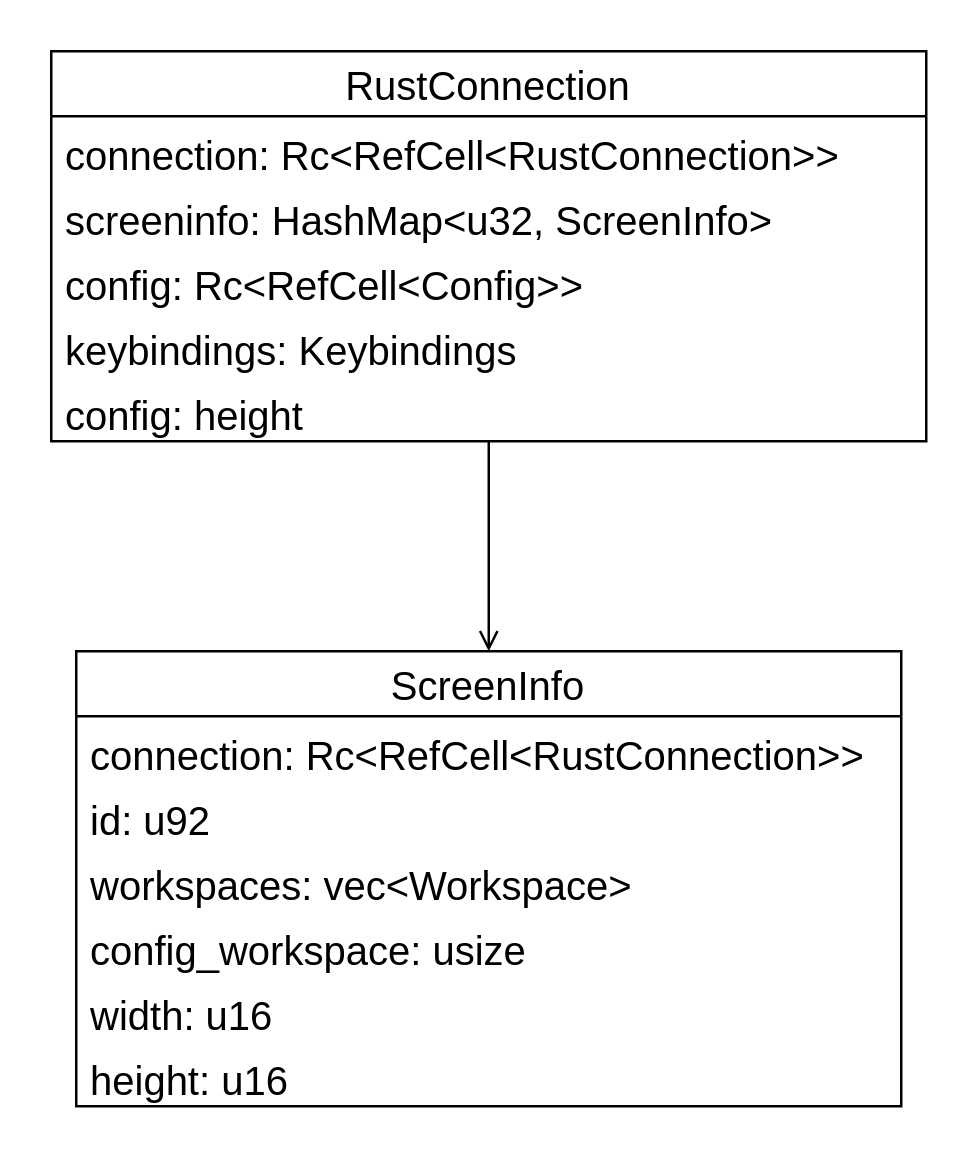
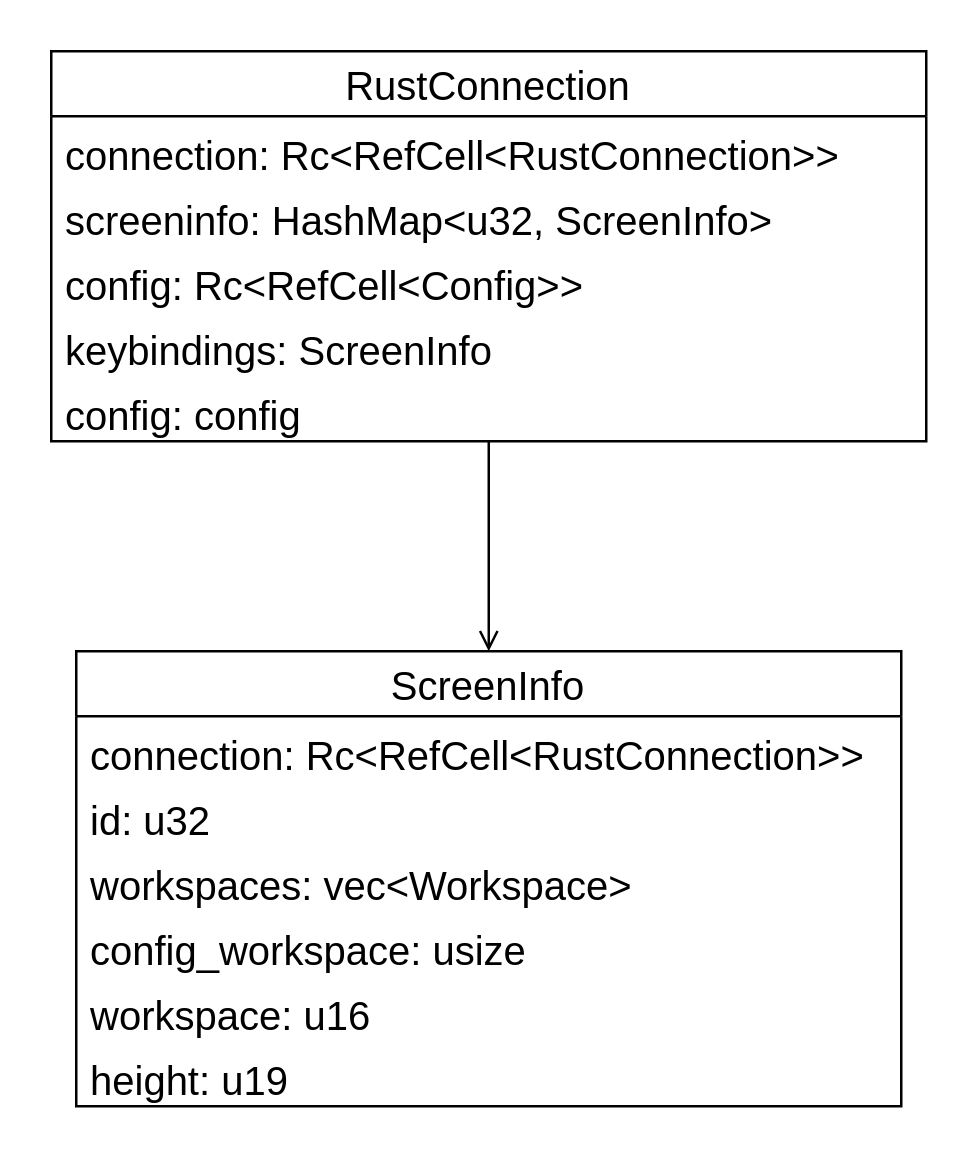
  <mxCell id="0" />
  <mxCell id="1" parent="0" />
  <mxCell id="2" value="RustConnection" style="swimlane;fontStyle=0;childLayout=stackLayout;horizontal=1;startSize=26;fillColor=none;horizontalStack=0;resizeParent=1;resizeParentMax=0;resizeLast=0;collapsible=1;marginBottom=0;fontSize=16;" parent="1" vertex="1"><mxGeometry x="20" y="20" width="350" height="156" as="geometry" /></mxCell>
  <mxCell id="3" value="connection: Rc&lt;RefCell&lt;RustConnection&gt;&gt;" style="text;strokeColor=none;fillColor=none;align=left;verticalAlign=top;spacingLeft=4;spacingRight=4;overflow=hidden;rotatable=0;points=[[0,0.5],[1,0.5]];portConstraint=eastwest;fontSize=16;" parent="2" vertex="1"><mxGeometry y="26" width="350" height="26" as="geometry" /></mxCell>
  <mxCell id="4" value="screeninfo: HashMap&lt;u32, ScreenInfo&gt;" style="text;strokeColor=none;fillColor=none;align=left;verticalAlign=top;spacingLeft=4;spacingRight=4;overflow=hidden;rotatable=0;points=[[0,0.5],[1,0.5]];portConstraint=eastwest;fontSize=16;" parent="2" vertex="1"><mxGeometry y="52" width="350" height="26" as="geometry" /></mxCell>
  <mxCell id="5" value="config: Rc&lt;RefCell&lt;Config&gt;&gt;" style="text;strokeColor=none;fillColor=none;align=left;verticalAlign=top;spacingLeft=4;spacingRight=4;overflow=hidden;rotatable=0;points=[[0,0.5],[1,0.5]];portConstraint=eastwest;fontSize=16;" parent="2" vertex="1"><mxGeometry y="78" width="350" height="26" as="geometry" /></mxCell>
- <mxCell id="6" value="keybindings: Keybindings" style="text;strokeColor=none;fillColor=none;align=left;verticalAlign=top;spacingLeft=4;spacingRight=4;overflow=hidden;rotatable=0;points=[[0,0.5],[1,0.5]];portConstraint=eastwest;fontSize=16;" parent="2" vertex="1"><mxGeometry y="104" width="350" height="26" as="geometry" /></mxCell>
- <mxCell id="7" value="config: height" style="text;strokeColor=none;fillColor=none;align=left;verticalAlign=top;spacingLeft=4;spacingRight=4;overflow=hidden;rotatable=0;points=[[0,0.5],[1,0.5]];portConstraint=eastwest;fontSize=16;" parent="2" vertex="1"><mxGeometry y="130" width="350" height="26" as="geometry" /></mxCell>
+ <mxCell id="6" value="keybindings: ScreenInfo" style="text;strokeColor=none;fillColor=none;align=left;verticalAlign=top;spacingLeft=4;spacingRight=4;overflow=hidden;rotatable=0;points=[[0,0.5],[1,0.5]];portConstraint=eastwest;fontSize=16;" parent="2" vertex="1"><mxGeometry y="104" width="350" height="26" as="geometry" /></mxCell>
+ <mxCell id="7" value="config: config" style="text;strokeColor=none;fillColor=none;align=left;verticalAlign=top;spacingLeft=4;spacingRight=4;overflow=hidden;rotatable=0;points=[[0,0.5],[1,0.5]];portConstraint=eastwest;fontSize=16;" parent="2" vertex="1"><mxGeometry y="130" width="350" height="26" as="geometry" /></mxCell>
  <mxCell id="8" value="ScreenInfo" style="swimlane;fontStyle=0;childLayout=stackLayout;horizontal=1;startSize=26;fillColor=none;horizontalStack=0;resizeParent=1;resizeParentMax=0;resizeLast=0;collapsible=1;marginBottom=0;fontSize=16;" parent="1" vertex="1"><mxGeometry x="30" y="260" width="330" height="182" as="geometry" /></mxCell>
  <mxCell id="9" value="connection: Rc&lt;RefCell&lt;RustConnection&gt;&gt;" style="text;strokeColor=none;fillColor=none;align=left;verticalAlign=top;spacingLeft=4;spacingRight=4;overflow=hidden;rotatable=0;points=[[0,0.5],[1,0.5]];portConstraint=eastwest;fontSize=16;" parent="8" vertex="1"><mxGeometry y="26" width="330" height="26" as="geometry" /></mxCell>
- <mxCell id="10" value="id: u92" style="text;strokeColor=none;fillColor=none;align=left;verticalAlign=top;spacingLeft=4;spacingRight=4;overflow=hidden;rotatable=0;points=[[0,0.5],[1,0.5]];portConstraint=eastwest;fontSize=16;" parent="8" vertex="1"><mxGeometry y="52" width="330" height="26" as="geometry" /></mxCell>
+ <mxCell id="10" value="id: u32" style="text;strokeColor=none;fillColor=none;align=left;verticalAlign=top;spacingLeft=4;spacingRight=4;overflow=hidden;rotatable=0;points=[[0,0.5],[1,0.5]];portConstraint=eastwest;fontSize=16;" parent="8" vertex="1"><mxGeometry y="52" width="330" height="26" as="geometry" /></mxCell>
  <mxCell id="11" value="workspaces: vec&lt;Workspace&gt;" style="text;strokeColor=none;fillColor=none;align=left;verticalAlign=top;spacingLeft=4;spacingRight=4;overflow=hidden;rotatable=0;points=[[0,0.5],[1,0.5]];portConstraint=eastwest;fontSize=16;" parent="8" vertex="1"><mxGeometry y="78" width="330" height="26" as="geometry" /></mxCell>
  <mxCell id="12" value="config_workspace: usize" style="text;strokeColor=none;fillColor=none;align=left;verticalAlign=top;spacingLeft=4;spacingRight=4;overflow=hidden;rotatable=0;points=[[0,0.5],[1,0.5]];portConstraint=eastwest;fontSize=16;" parent="8" vertex="1"><mxGeometry y="104" width="330" height="26" as="geometry" /></mxCell>
- <mxCell id="13" value="width: u16" style="text;strokeColor=none;fillColor=none;align=left;verticalAlign=top;spacingLeft=4;spacingRight=4;overflow=hidden;rotatable=0;points=[[0,0.5],[1,0.5]];portConstraint=eastwest;fontSize=16;" parent="8" vertex="1"><mxGeometry y="130" width="330" height="26" as="geometry" /></mxCell>
- <mxCell id="14" value="height: u16" style="text;strokeColor=none;fillColor=none;align=left;verticalAlign=top;spacingLeft=4;spacingRight=4;overflow=hidden;rotatable=0;points=[[0,0.5],[1,0.5]];portConstraint=eastwest;fontSize=16;" parent="8" vertex="1"><mxGeometry y="156" width="330" height="26" as="geometry" /></mxCell>
+ <mxCell id="13" value="workspace: u16" style="text;strokeColor=none;fillColor=none;align=left;verticalAlign=top;spacingLeft=4;spacingRight=4;overflow=hidden;rotatable=0;points=[[0,0.5],[1,0.5]];portConstraint=eastwest;fontSize=16;" parent="8" vertex="1"><mxGeometry y="130" width="330" height="26" as="geometry" /></mxCell>
+ <mxCell id="14" value="height: u19" style="text;strokeColor=none;fillColor=none;align=left;verticalAlign=top;spacingLeft=4;spacingRight=4;overflow=hidden;rotatable=0;points=[[0,0.5],[1,0.5]];portConstraint=eastwest;fontSize=16;" parent="8" vertex="1"><mxGeometry y="156" width="330" height="26" as="geometry" /></mxCell>
  <mxCell id="15" value="" style="endArrow=open;html=1;rounded=0;entryX=0.5;entryY=0;entryDx=0;entryDy=0;" edge="1" parent="1" source="7" target="8"><mxGeometry width="50" height="50" relative="1" as="geometry"><mxPoint x="90" y="230" as="sourcePoint" /><mxPoint x="90" y="300" as="targetPoint" /></mxGeometry></mxCell>
